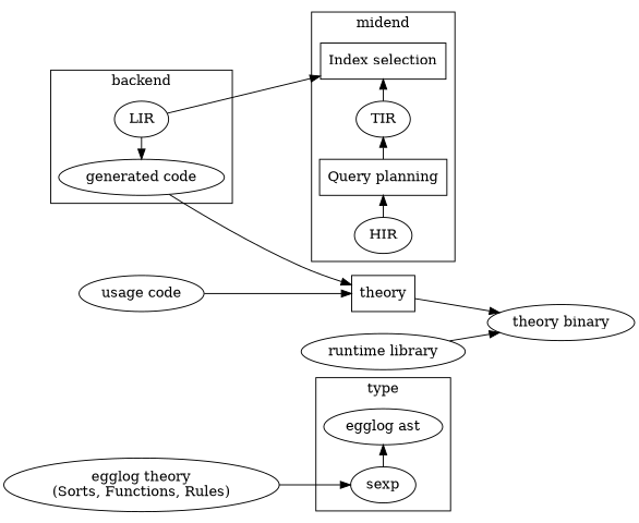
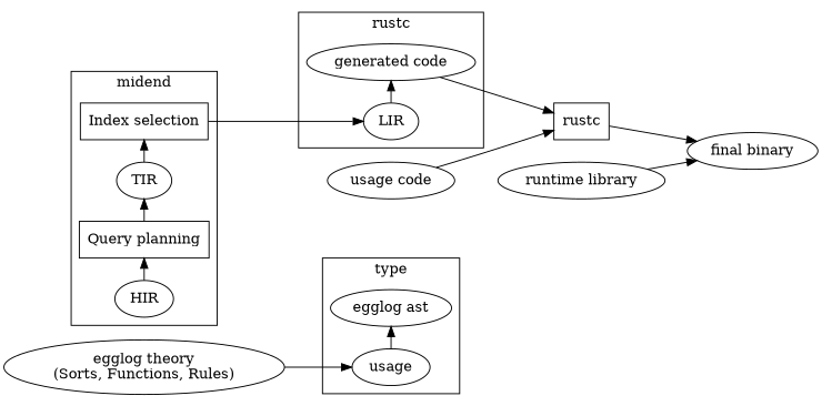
  digraph {
    newrank=true
    nodesep=0.3
    rankdir=LR
    ranksep=0.3
-   sexp
+   sexp [label=usage]
    "egglog ast"
    "Query planning" [shape=rect]
    HIR
    "Index selection" [shape=rect]
    TIR
    LIR
    "generated code"
-   rustc [shape=rect label=theory]
+   rustc [shape=rect]
    "egglog theory\n(Sorts, Functions, Rules)"
-   "final binary" [label="theory binary"]
+   "final binary"
    "runtime library"
    "usage code"
    subgraph cluster_1 {
      label=type
      rank=same
      sexp
      "egglog ast"
    }
    subgraph cluster_2 {
      label=midend
      rank=same
      "Query planning"
      HIR
      "Index selection"
      TIR
    }
    subgraph cluster_3 {
-     label=backend
+     label=rustc
      rank=same
      LIR
      "generated code"
    }
    sexp -> "egglog ast"
    "Query planning" -> TIR
    HIR -> "Query planning"
-   LIR -> "Index selection"
+   "Index selection" -> LIR
    TIR -> "Index selection"
    LIR -> "generated code"
    "generated code" -> rustc
    rustc -> "final binary"
    "egglog theory\n(Sorts, Functions, Rules)" -> sexp
    "runtime library" -> "final binary"
    "usage code" -> rustc
  }
